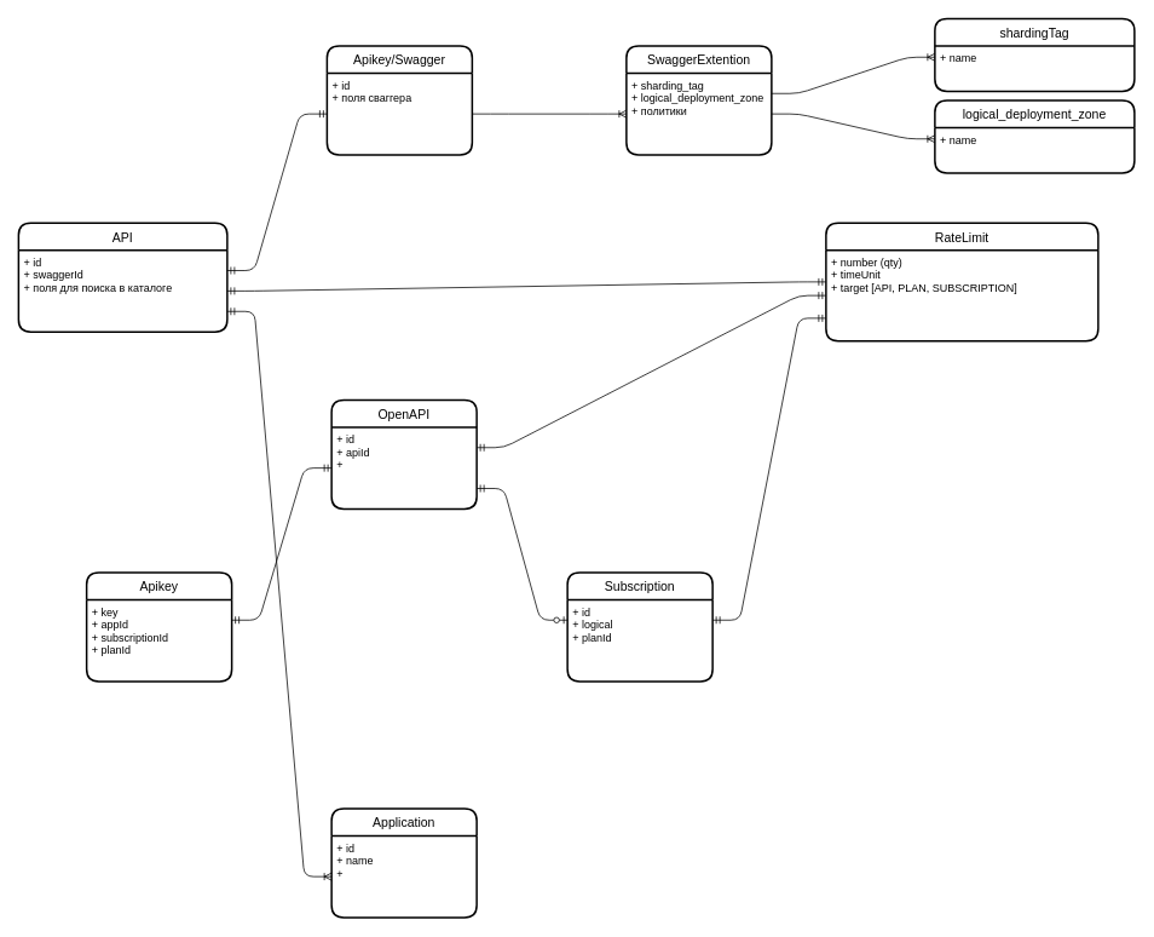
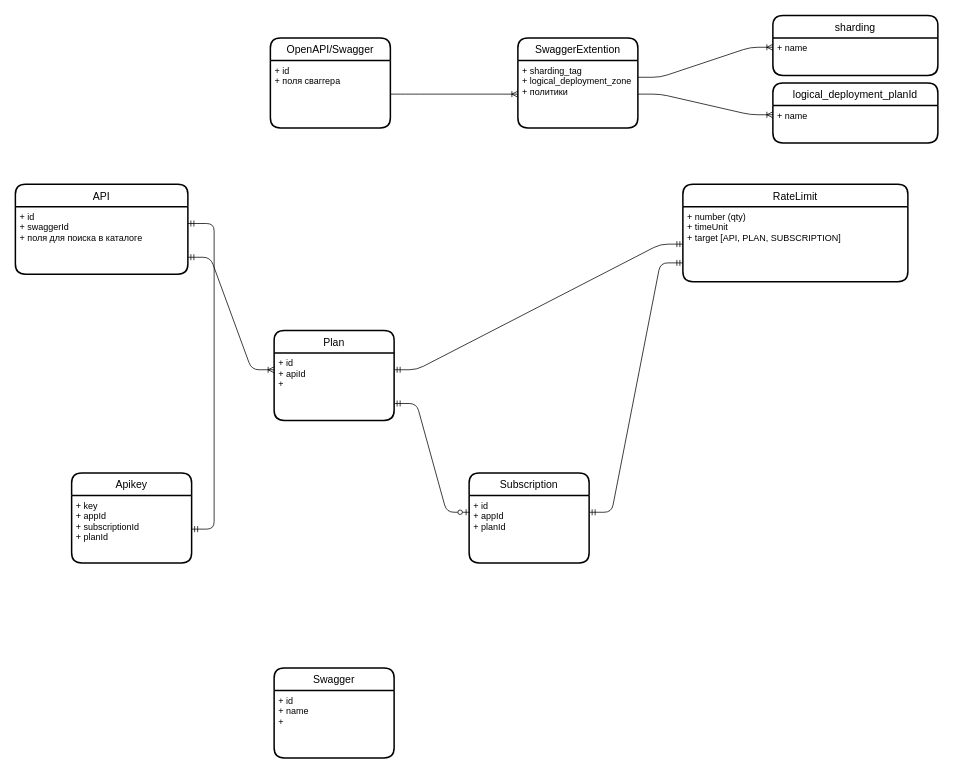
  <mxCell id="0" />
  <mxCell id="1" parent="0" />
- <mxCell id="2" value="Apikey/Swagger" style="swimlane;childLayout=stackLayout;horizontal=1;startSize=30;horizontalStack=0;rounded=1;fontSize=14;fontStyle=0;strokeWidth=2;resizeParent=0;resizeLast=1;shadow=0;dashed=0;align=center;" vertex="1" parent="1"><mxGeometry x="360" y="50" width="160" height="120" as="geometry" /></mxCell>
+ <mxCell id="2" value="OpenAPI/Swagger" style="swimlane;childLayout=stackLayout;horizontal=1;startSize=30;horizontalStack=0;rounded=1;fontSize=14;fontStyle=0;strokeWidth=2;resizeParent=0;resizeLast=1;shadow=0;dashed=0;align=center;" vertex="1" parent="1"><mxGeometry x="360" y="50" width="160" height="120" as="geometry" /></mxCell>
  <mxCell id="3" value="+ id&#10;+ поля сваггера" style="align=left;strokeColor=none;fillColor=none;spacingLeft=4;fontSize=12;verticalAlign=top;resizable=0;rotatable=0;part=1;" vertex="1" parent="2"><mxGeometry y="30" width="160" height="90" as="geometry" /></mxCell>
  <mxCell id="4" value="SwaggerExtention" style="swimlane;childLayout=stackLayout;horizontal=1;startSize=30;horizontalStack=0;rounded=1;fontSize=14;fontStyle=0;strokeWidth=2;resizeParent=0;resizeLast=1;shadow=0;dashed=0;align=center;" vertex="1" parent="1"><mxGeometry x="690" y="50" width="160" height="120" as="geometry" /></mxCell>
  <mxCell id="5" value="+ sharding_tag&#10;+ logical_deployment_zone&#10;+ политики" style="align=left;strokeColor=none;fillColor=none;spacingLeft=4;fontSize=12;verticalAlign=top;resizable=0;rotatable=0;part=1;" vertex="1" parent="4"><mxGeometry y="30" width="160" height="90" as="geometry" /></mxCell>
  <mxCell id="6" value="" style="edgeStyle=entityRelationEdgeStyle;fontSize=12;html=1;endArrow=ERoneToMany;exitX=1;exitY=0.5;exitDx=0;exitDy=0;entryX=0;entryY=0.5;entryDx=0;entryDy=0;" edge="1" parent="1" source="3" target="5"><mxGeometry width="100" height="100" relative="1" as="geometry"><mxPoint x="780" y="350" as="sourcePoint" /><mxPoint x="880" y="250" as="targetPoint" /></mxGeometry></mxCell>
- <mxCell id="7" value="Application" style="swimlane;childLayout=stackLayout;horizontal=1;startSize=30;horizontalStack=0;rounded=1;fontSize=14;fontStyle=0;strokeWidth=2;resizeParent=0;resizeLast=1;shadow=0;dashed=0;align=center;" vertex="1" parent="1"><mxGeometry x="365" y="890" width="160" height="120" as="geometry" /></mxCell>
+ <mxCell id="7" value="Swagger" style="swimlane;childLayout=stackLayout;horizontal=1;startSize=30;horizontalStack=0;rounded=1;fontSize=14;fontStyle=0;strokeWidth=2;resizeParent=0;resizeLast=1;shadow=0;dashed=0;align=center;" vertex="1" parent="1"><mxGeometry x="365" y="890" width="160" height="120" as="geometry" /></mxCell>
  <mxCell id="8" value="+ id&#10;+ name&#10;+ " style="align=left;strokeColor=none;fillColor=none;spacingLeft=4;fontSize=12;verticalAlign=top;resizable=0;rotatable=0;part=1;" vertex="1" parent="7"><mxGeometry y="30" width="160" height="90" as="geometry" /></mxCell>
  <mxCell id="9" value="API" style="swimlane;childLayout=stackLayout;horizontal=1;startSize=30;horizontalStack=0;rounded=1;fontSize=14;fontStyle=0;strokeWidth=2;resizeParent=0;resizeLast=1;shadow=0;dashed=0;align=center;" vertex="1" parent="1"><mxGeometry x="20" y="245" width="230" height="120" as="geometry" /></mxCell>
  <mxCell id="10" value="+ id&#10;+ swaggerId&#10;+ поля для поиска в каталоге" style="align=left;strokeColor=none;fillColor=none;spacingLeft=4;fontSize=12;verticalAlign=top;resizable=0;rotatable=0;part=1;" vertex="1" parent="9"><mxGeometry y="30" width="230" height="90" as="geometry" /></mxCell>
- <mxCell id="11" value="OpenAPI" style="swimlane;childLayout=stackLayout;horizontal=1;startSize=30;horizontalStack=0;rounded=1;fontSize=14;fontStyle=0;strokeWidth=2;resizeParent=0;resizeLast=1;shadow=0;dashed=0;align=center;" vertex="1" parent="1"><mxGeometry x="365" y="440" width="160" height="120" as="geometry" /></mxCell>
+ <mxCell id="11" value="Plan" style="swimlane;childLayout=stackLayout;horizontal=1;startSize=30;horizontalStack=0;rounded=1;fontSize=14;fontStyle=0;strokeWidth=2;resizeParent=0;resizeLast=1;shadow=0;dashed=0;align=center;" vertex="1" parent="1"><mxGeometry x="365" y="440" width="160" height="120" as="geometry" /></mxCell>
  <mxCell id="12" value="+ id&#10;+ apiId&#10;+ " style="align=left;strokeColor=none;fillColor=none;spacingLeft=4;fontSize=12;verticalAlign=top;resizable=0;rotatable=0;part=1;" vertex="1" parent="11"><mxGeometry y="30" width="160" height="90" as="geometry" /></mxCell>
  <mxCell id="13" value="Subscription" style="swimlane;childLayout=stackLayout;horizontal=1;startSize=30;horizontalStack=0;rounded=1;fontSize=14;fontStyle=0;strokeWidth=2;resizeParent=0;resizeLast=1;shadow=0;dashed=0;align=center;" vertex="1" parent="1"><mxGeometry x="625" y="630" width="160" height="120" as="geometry" /></mxCell>
- <mxCell id="14" value="+ id&#10;+ logical&#10;+ planId" style="align=left;strokeColor=none;fillColor=none;spacingLeft=4;fontSize=12;verticalAlign=top;resizable=0;rotatable=0;part=1;" vertex="1" parent="13"><mxGeometry y="30" width="160" height="90" as="geometry" /></mxCell>
+ <mxCell id="14" value="+ id&#10;+ appId&#10;+ planId" style="align=left;strokeColor=none;fillColor=none;spacingLeft=4;fontSize=12;verticalAlign=top;resizable=0;rotatable=0;part=1;" vertex="1" parent="13"><mxGeometry y="30" width="160" height="90" as="geometry" /></mxCell>
  <mxCell id="15" value="Apikey" style="swimlane;childLayout=stackLayout;horizontal=1;startSize=30;horizontalStack=0;rounded=1;fontSize=14;fontStyle=0;strokeWidth=2;resizeParent=0;resizeLast=1;shadow=0;dashed=0;align=center;" vertex="1" parent="1"><mxGeometry x="95" y="630" width="160" height="120" as="geometry" /></mxCell>
  <mxCell id="16" value="+ key&#10;+ appId&#10;+ subscriptionId&#10;+ planId" style="align=left;strokeColor=none;fillColor=none;spacingLeft=4;fontSize=12;verticalAlign=top;resizable=0;rotatable=0;part=1;" vertex="1" parent="15"><mxGeometry y="30" width="160" height="90" as="geometry" /></mxCell>
- <mxCell id="17" value="" style="edgeStyle=entityRelationEdgeStyle;fontSize=12;html=1;endArrow=ERmandOne;startArrow=ERmandOne;exitX=1;exitY=0.25;exitDx=0;exitDy=0;entryX=0;entryY=0.5;entryDx=0;entryDy=0;" edge="1" parent="1" source="10" target="3"><mxGeometry width="100" height="100" relative="1" as="geometry"><mxPoint x="590" y="300" as="sourcePoint" /><mxPoint x="690" y="200" as="targetPoint" /></mxGeometry></mxCell>
- <mxCell id="18" value="" style="edgeStyle=entityRelationEdgeStyle;fontSize=12;html=1;endArrow=ERoneToMany;startArrow=ERmandOne;exitX=1;exitY=0.75;exitDx=0;exitDy=0;" edge="1" parent="1" source="10" target="8"><mxGeometry width="100" height="100" relative="1" as="geometry"><mxPoint x="550" y="490" as="sourcePoint" /><mxPoint x="650" y="390" as="targetPoint" /></mxGeometry></mxCell>
+ <mxCell id="17" value="" style="edgeStyle=entityRelationEdgeStyle;fontSize=12;html=1;endArrow=ERmandOne;startArrow=ERmandOne;exitX=1;exitY=0.25;exitDx=0;exitDy=0;" edge="1" parent="1" source="10" target="16"><mxGeometry width="100" height="100" relative="1" as="geometry"><mxPoint x="590" y="300" as="sourcePoint" /><mxPoint x="690" y="200" as="targetPoint" /></mxGeometry></mxCell>
+ <mxCell id="18" value="" style="edgeStyle=entityRelationEdgeStyle;fontSize=12;html=1;endArrow=ERoneToMany;startArrow=ERmandOne;exitX=1;exitY=0.75;exitDx=0;exitDy=0;entryX=0;entryY=0.25;entryDx=0;entryDy=0;" edge="1" parent="1" source="10" target="12"><mxGeometry width="100" height="100" relative="1" as="geometry"><mxPoint x="550" y="490" as="sourcePoint" /><mxPoint x="650" y="390" as="targetPoint" /></mxGeometry></mxCell>
  <mxCell id="19" value="" style="edgeStyle=entityRelationEdgeStyle;fontSize=12;html=1;endArrow=ERzeroToOne;startArrow=ERmandOne;exitX=1;exitY=0.75;exitDx=0;exitDy=0;entryX=0;entryY=0.25;entryDx=0;entryDy=0;" edge="1" parent="1" source="12" target="14"><mxGeometry width="100" height="100" relative="1" as="geometry"><mxPoint x="550" y="650" as="sourcePoint" /><mxPoint x="650" y="550" as="targetPoint" /></mxGeometry></mxCell>
- <mxCell id="20" value="" style="edgeStyle=entityRelationEdgeStyle;fontSize=12;html=1;endArrow=ERmandOne;startArrow=ERmandOne;exitX=1;exitY=0.25;exitDx=0;exitDy=0;entryX=0;entryY=0.5;entryDx=0;entryDy=0;" edge="1" parent="1" source="16" target="12"><mxGeometry width="100" height="100" relative="1" as="geometry"><mxPoint x="550" y="700" as="sourcePoint" /><mxPoint x="650" y="600" as="targetPoint" /></mxGeometry></mxCell>
  <mxCell id="21" value="RateLimit" style="swimlane;childLayout=stackLayout;horizontal=1;startSize=30;horizontalStack=0;rounded=1;fontSize=14;fontStyle=0;strokeWidth=2;resizeParent=0;resizeLast=1;shadow=0;dashed=0;align=center;" vertex="1" parent="1"><mxGeometry x="910" y="245" width="300" height="130" as="geometry" /></mxCell>
  <mxCell id="22" value="+ number (qty)&#10;+ timeUnit&#10;+ target [API, PLAN, SUBSCRIPTION]" style="align=left;strokeColor=none;fillColor=none;spacingLeft=4;fontSize=12;verticalAlign=top;resizable=0;rotatable=0;part=1;" vertex="1" parent="21"><mxGeometry y="30" width="300" height="100" as="geometry" /></mxCell>
- <mxCell id="23" value="" style="edgeStyle=entityRelationEdgeStyle;fontSize=12;html=1;endArrow=ERmandOne;startArrow=ERmandOne;entryX=0;entryY=0.5;entryDx=0;entryDy=0;exitX=1;exitY=0.5;exitDx=0;exitDy=0;" edge="1" parent="1" source="10" target="21"><mxGeometry width="100" height="100" relative="1" as="geometry"><mxPoint x="550" y="540" as="sourcePoint" /><mxPoint x="650" y="440" as="targetPoint" /></mxGeometry></mxCell>
  <mxCell id="24" value="" style="edgeStyle=entityRelationEdgeStyle;fontSize=12;html=1;endArrow=ERmandOne;startArrow=ERmandOne;entryX=0;entryY=0.5;entryDx=0;entryDy=0;exitX=1;exitY=0.25;exitDx=0;exitDy=0;" edge="1" parent="1" source="12" target="22"><mxGeometry width="100" height="100" relative="1" as="geometry"><mxPoint x="550" y="540" as="sourcePoint" /><mxPoint x="650" y="440" as="targetPoint" /></mxGeometry></mxCell>
  <mxCell id="25" value="" style="edgeStyle=entityRelationEdgeStyle;fontSize=12;html=1;endArrow=ERmandOne;startArrow=ERmandOne;entryX=0;entryY=0.75;entryDx=0;entryDy=0;exitX=1;exitY=0.25;exitDx=0;exitDy=0;" edge="1" parent="1" source="14" target="22"><mxGeometry width="100" height="100" relative="1" as="geometry"><mxPoint x="980" y="570" as="sourcePoint" /><mxPoint x="1080" y="470" as="targetPoint" /></mxGeometry></mxCell>
- <mxCell id="26" value="shardingTag" style="swimlane;childLayout=stackLayout;horizontal=1;startSize=30;horizontalStack=0;rounded=1;fontSize=14;fontStyle=0;strokeWidth=2;resizeParent=0;resizeLast=1;shadow=0;dashed=0;align=center;" vertex="1" parent="1"><mxGeometry x="1030" y="20" width="220" height="80" as="geometry" /></mxCell>
+ <mxCell id="26" value="sharding" style="swimlane;childLayout=stackLayout;horizontal=1;startSize=30;horizontalStack=0;rounded=1;fontSize=14;fontStyle=0;strokeWidth=2;resizeParent=0;resizeLast=1;shadow=0;dashed=0;align=center;" vertex="1" parent="1"><mxGeometry x="1030" y="20" width="220" height="80" as="geometry" /></mxCell>
  <mxCell id="27" value="+ name" style="align=left;strokeColor=none;fillColor=none;spacingLeft=4;fontSize=12;verticalAlign=top;resizable=0;rotatable=0;part=1;" vertex="1" parent="26"><mxGeometry y="30" width="220" height="50" as="geometry" /></mxCell>
  <mxCell id="28" value="" style="edgeStyle=entityRelationEdgeStyle;fontSize=12;html=1;endArrow=ERoneToMany;exitX=1;exitY=0.25;exitDx=0;exitDy=0;entryX=0;entryY=0.25;entryDx=0;entryDy=0;" edge="1" parent="1" source="5" target="27"><mxGeometry width="100" height="100" relative="1" as="geometry"><mxPoint x="950" y="400" as="sourcePoint" /><mxPoint x="1050" y="300" as="targetPoint" /></mxGeometry></mxCell>
- <mxCell id="29" value="logical_deployment_zone" style="swimlane;childLayout=stackLayout;horizontal=1;startSize=30;horizontalStack=0;rounded=1;fontSize=14;fontStyle=0;strokeWidth=2;resizeParent=0;resizeLast=1;shadow=0;dashed=0;align=center;" vertex="1" parent="1"><mxGeometry x="1030" y="110" width="220" height="80" as="geometry" /></mxCell>
+ <mxCell id="29" value="logical_deployment_planId" style="swimlane;childLayout=stackLayout;horizontal=1;startSize=30;horizontalStack=0;rounded=1;fontSize=14;fontStyle=0;strokeWidth=2;resizeParent=0;resizeLast=1;shadow=0;dashed=0;align=center;" vertex="1" parent="1"><mxGeometry x="1030" y="110" width="220" height="80" as="geometry" /></mxCell>
  <mxCell id="30" value="+ name" style="align=left;strokeColor=none;fillColor=none;spacingLeft=4;fontSize=12;verticalAlign=top;resizable=0;rotatable=0;part=1;" vertex="1" parent="29"><mxGeometry y="30" width="220" height="50" as="geometry" /></mxCell>
  <mxCell id="31" value="" style="edgeStyle=entityRelationEdgeStyle;fontSize=12;html=1;endArrow=ERoneToMany;exitX=1;exitY=0.5;exitDx=0;exitDy=0;entryX=0;entryY=0.25;entryDx=0;entryDy=0;" edge="1" parent="1" source="5" target="30"><mxGeometry width="100" height="100" relative="1" as="geometry"><mxPoint x="950" y="400" as="sourcePoint" /><mxPoint x="1050" y="300" as="targetPoint" /></mxGeometry></mxCell>
